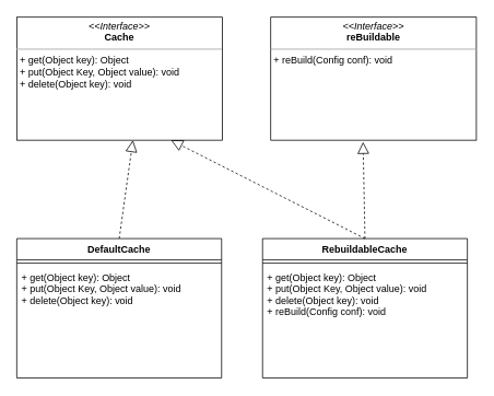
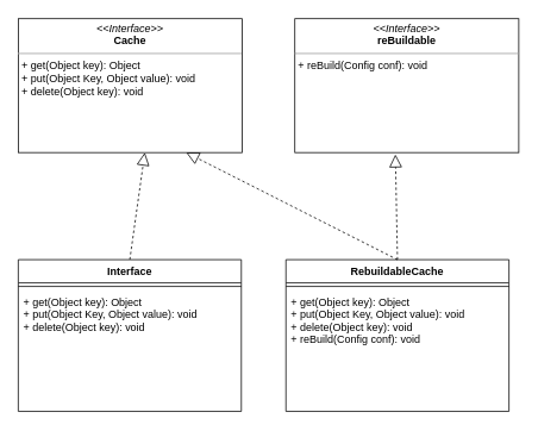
  <mxCell id="0" />
  <mxCell id="1" parent="0" />
  <mxCell id="2" value="&lt;p style=&quot;margin: 0px ; margin-top: 4px ; text-align: center&quot;&gt;&lt;i&gt;&amp;lt;&amp;lt;Interface&amp;gt;&amp;gt;&lt;/i&gt;&lt;br&gt;&lt;b&gt;Cache&lt;/b&gt;&lt;/p&gt;&lt;hr size=&quot;1&quot;&gt;&lt;p style=&quot;margin: 0px ; margin-left: 4px&quot;&gt;+ get(Object key): Object&lt;br&gt;+ put(Object Key, Object value): void&lt;/p&gt;&lt;p style=&quot;margin: 0px ; margin-left: 4px&quot;&gt;+ delete(Object key): void&lt;/p&gt;" style="verticalAlign=top;align=left;overflow=fill;fontSize=12;fontFamily=Helvetica;html=1;" vertex="1" parent="1"><mxGeometry x="20" y="20" width="251" height="150" as="geometry" /></mxCell>
  <mxCell id="3" value="&lt;p style=&quot;margin: 0px ; margin-top: 4px ; text-align: center&quot;&gt;&lt;i&gt;&amp;lt;&amp;lt;Interface&amp;gt;&amp;gt;&lt;/i&gt;&lt;br&gt;&lt;b&gt;reBuildable&lt;/b&gt;&lt;/p&gt;&lt;hr size=&quot;1&quot;&gt;&lt;p style=&quot;margin: 0px ; margin-left: 4px&quot;&gt;+ reBuild(Config conf): void&lt;/p&gt;" style="verticalAlign=top;align=left;overflow=fill;fontSize=12;fontFamily=Helvetica;html=1;" vertex="1" parent="1"><mxGeometry x="330" y="20" width="251" height="150" as="geometry" /></mxCell>
  <mxCell id="4" value="" style="endArrow=block;dashed=1;endFill=0;endSize=12;html=1;entryX=0.449;entryY=1.014;entryDx=0;entryDy=0;entryPerimeter=0;exitX=0.5;exitY=0;exitDx=0;exitDy=0;" edge="1" parent="1" source="5" target="3"><mxGeometry width="160" relative="1" as="geometry"><mxPoint x="260" y="410" as="sourcePoint" /><mxPoint x="250" y="280" as="targetPoint" /></mxGeometry></mxCell>
  <mxCell id="5" value="RebuildableCache" style="swimlane;fontStyle=1;align=center;verticalAlign=top;childLayout=stackLayout;horizontal=1;startSize=26;horizontalStack=0;resizeParent=1;resizeParentMax=0;resizeLast=0;collapsible=1;marginBottom=0;" vertex="1" parent="1"><mxGeometry x="320" y="290" width="250" height="170" as="geometry" /></mxCell>
  <mxCell id="6" value="" style="line;strokeWidth=1;fillColor=none;align=left;verticalAlign=middle;spacingTop=-1;spacingLeft=3;spacingRight=3;rotatable=0;labelPosition=right;points=[];portConstraint=eastwest;" vertex="1" parent="5"><mxGeometry y="26" width="250" height="8" as="geometry" /></mxCell>
  <mxCell id="7" value="+ get(Object key): Object&#10;+ put(Object Key, Object value): void&#10;+ delete(Object key): void&#10;+ reBuild(Config conf): void" style="text;strokeColor=none;fillColor=none;align=left;verticalAlign=top;spacingLeft=4;spacingRight=4;overflow=hidden;rotatable=0;points=[[0,0.5],[1,0.5]];portConstraint=eastwest;" vertex="1" parent="5"><mxGeometry y="34" width="250" height="136" as="geometry" /></mxCell>
  <mxCell id="8" value="" style="endArrow=block;dashed=1;endFill=0;endSize=12;html=1;entryX=0.75;entryY=1;entryDx=0;entryDy=0;exitX=0.5;exitY=0;exitDx=0;exitDy=0;" edge="1" parent="1" source="5" target="2"><mxGeometry width="160" relative="1" as="geometry"><mxPoint x="280" y="450" as="sourcePoint" /><mxPoint x="452.699" y="182.1" as="targetPoint" /></mxGeometry></mxCell>
  <mxCell id="9" value="" style="endArrow=block;dashed=1;endFill=0;endSize=12;html=1;entryX=0.565;entryY=1;entryDx=0;entryDy=0;entryPerimeter=0;exitX=0.5;exitY=0;exitDx=0;exitDy=0;" edge="1" parent="1" source="10" target="2"><mxGeometry width="160" relative="1" as="geometry"><mxPoint x="161" y="410" as="sourcePoint" /><mxPoint x="160.771" y="178.65" as="targetPoint" /></mxGeometry></mxCell>
- <mxCell id="10" value="DefaultCache" style="swimlane;fontStyle=1;align=center;verticalAlign=top;childLayout=stackLayout;horizontal=1;startSize=26;horizontalStack=0;resizeParent=1;resizeParentMax=0;resizeLast=0;collapsible=1;marginBottom=0;" vertex="1" parent="1"><mxGeometry x="20" y="290" width="250" height="170" as="geometry" /></mxCell>
+ <mxCell id="10" value="Interface" style="swimlane;fontStyle=1;align=center;verticalAlign=top;childLayout=stackLayout;horizontal=1;startSize=26;horizontalStack=0;resizeParent=1;resizeParentMax=0;resizeLast=0;collapsible=1;marginBottom=0;" vertex="1" parent="1"><mxGeometry x="20" y="290" width="250" height="170" as="geometry" /></mxCell>
  <mxCell id="11" value="" style="line;strokeWidth=1;fillColor=none;align=left;verticalAlign=middle;spacingTop=-1;spacingLeft=3;spacingRight=3;rotatable=0;labelPosition=right;points=[];portConstraint=eastwest;" vertex="1" parent="10"><mxGeometry y="26" width="250" height="8" as="geometry" /></mxCell>
  <mxCell id="12" value="+ get(Object key): Object&#10;+ put(Object Key, Object value): void&#10;+ delete(Object key): void" style="text;strokeColor=none;fillColor=none;align=left;verticalAlign=top;spacingLeft=4;spacingRight=4;overflow=hidden;rotatable=0;points=[[0,0.5],[1,0.5]];portConstraint=eastwest;" vertex="1" parent="10"><mxGeometry y="34" width="250" height="136" as="geometry" /></mxCell>
